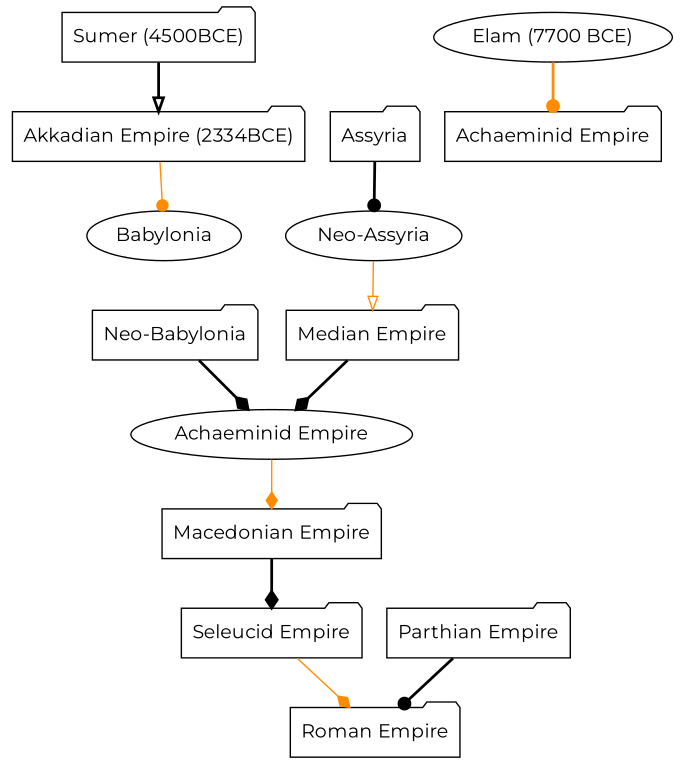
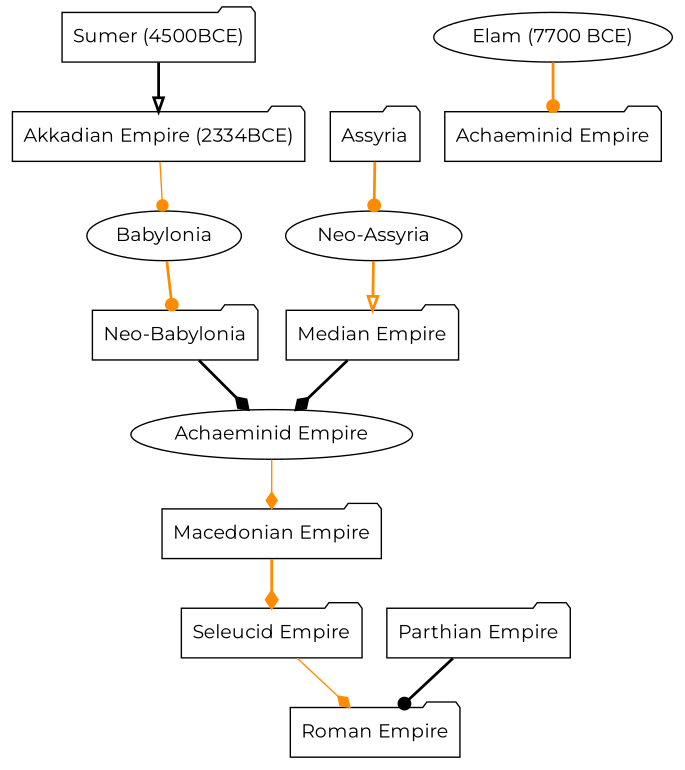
  digraph {
    fontname=Montserrat
    node [fontname=Montserrat shape=folder]
    edge [arrowhead=dot color=darkorange fontname=Montserrat style=bold]
    n1 [label="Sumer (4500BCE)"]
    n2 [label="Akkadian Empire (2334BCE)"]
    n3 [label=Babylonia shape=ellipse]
    n4 [label=Assyria]
    n5 [label="Neo-Assyria" shape=ellipse]
    n6 [label="Neo-Babylonia"]
    n7 [label="Median Empire"]
    n8 [label="Achaeminid Empire" shape=ellipse]
    n9 [label="Macedonian Empire"]
    n10 [label="Seleucid Empire"]
    n11 [label="Roman Empire"]
    n12 [label="Parthian Empire"]
    n13 [label="Achaeminid Empire"]
    n14 [label="Elam (7700 BCE)" shape=ellipse]
    n1 -> n2 [arrowhead=onormal color=black]
    n2 -> n3 [style=solid]
-   n4 -> n5 [color=black]
-   n5 -> n7 [arrowhead=onormal style=solid]
+   n3 -> n6
+   n4 -> n5
+   n5 -> n7 [arrowhead=onormal]
    n6 -> n8 [arrowhead=diamond color=black]
    n7 -> n8 [arrowhead=diamond color=black]
    n8 -> n9 [arrowhead=diamond style=solid]
-   n9 -> n10 [arrowhead=diamond color=black]
+   n9 -> n10 [arrowhead=diamond]
    n10 -> n11 [arrowhead=diamond style=solid]
    n12 -> n11 [color=black]
    n14 -> n13
  }
